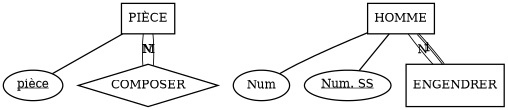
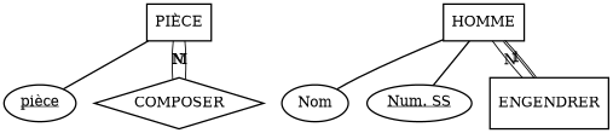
  graph {
    node [fillcolor="#FFFFFF" penwidth=1.5 shape=box style=filled]
    edge [penwidth=1 labeldistance=2]
    n1 [label="PIÈCE"]
    n2 [label=<<u>pièce</u>> shape=oval]
    n3 [height=0.7 label=COMPOSER shape=diamond]
    n4 [label=HOMME]
-   n5 [label=Num shape=oval]
+   n5 [label=Nom shape=oval]
    n6 [label=<<u>Num. SS</u>> shape=oval]
    n7 [height=0.7 label=ENGENDRER]
    n1 -- n2 [penwidth=1.5 labeldistance=""]
    n1 -- n3 [color="#000000" headlabel=M]
    n3 -- n1 [color="#000000" headlabel=N]
    n4 -- n5 [penwidth=1.5 labeldistance=""]
    n4 -- n6 [penwidth=1.5 labeldistance=""]
    n4 -- n7 [color="#000000" headlabel=1]
    n7 -- n4 [color="#000000:#000000" headlabel=N]
  }
